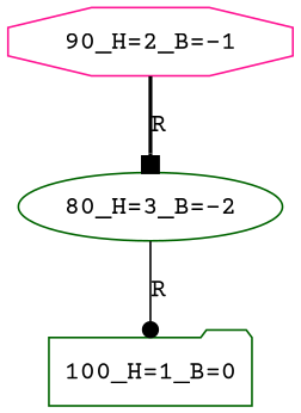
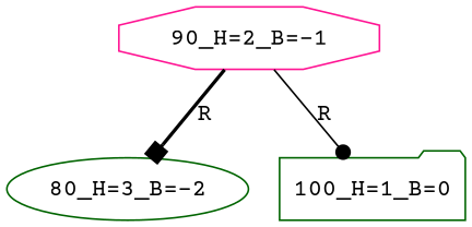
  digraph {
    fontname="Courier Prime"
    node [color=darkgreen fontname="Courier Prime"]
    edge [fontname="Courier Prime"]
    "80_H=3_B=-2" [shape=ellipse]
    "90_H=2_B=-1" [color=deeppink shape=octagon]
    "100_H=1_B=0" [shape=folder]
    "90_H=2_B=-1" -> "80_H=3_B=-2" [arrowhead=box label=R style=bold]
-   "80_H=3_B=-2" -> "100_H=1_B=0" [arrowhead=dot label=R style=solid]
+   "90_H=2_B=-1" -> "100_H=1_B=0" [arrowhead=dot label=R style=solid]
  }
